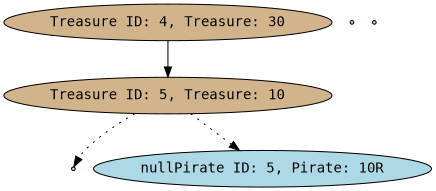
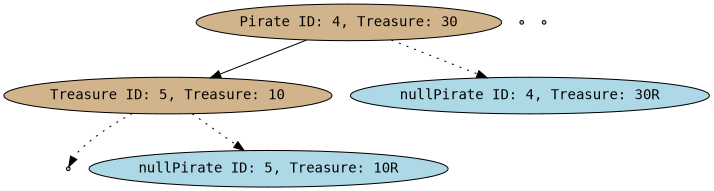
  digraph {
    fontname="DejaVu Sans Mono"
    node [fillcolor=lightblue fontname="DejaVu Sans Mono" style=filled]
    edge [fontname="DejaVu Sans Mono" style=dotted]
-   "Pirate ID: 4, Treasure: 30" [fillcolor=tan label="Treasure ID: 4, Treasure: 30"]
+   "Pirate ID: 4, Treasure: 30" [fillcolor=tan]
    n2 [fillcolor=tan label="Treasure ID: 5, Treasure: 10"]
+   "nullPirate ID: 4, Treasure: 30R"
    "nullPirate ID: 5, Treasure: 10L" [shape=point]
-   "nullPirate ID: 5, Treasure: 10R" [label="nullPirate ID: 5, Pirate: 10R"]
+   "nullPirate ID: 5, Treasure: 10R"
    null0x55e78110e640R [shape=point]
    null0x55e78110e510R [shape=point]
    "Pirate ID: 4, Treasure: 30" -> n2 [style=""]
+   "Pirate ID: 4, Treasure: 30" -> "nullPirate ID: 4, Treasure: 30R"
    n2 -> "nullPirate ID: 5, Treasure: 10L"
    n2 -> "nullPirate ID: 5, Treasure: 10R"
  }
